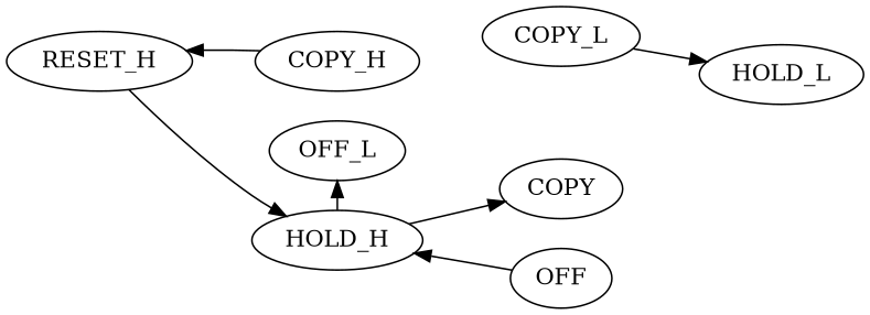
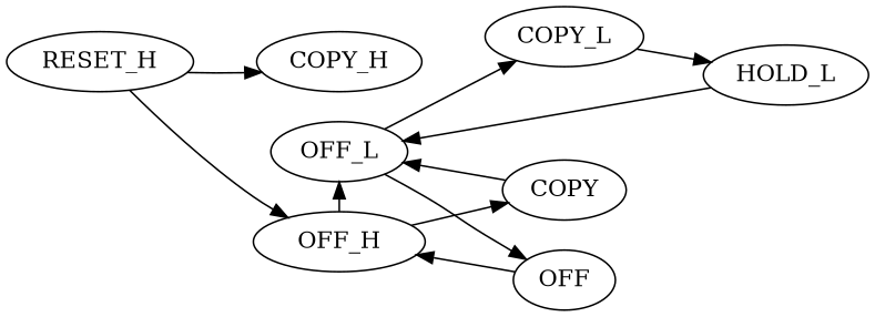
  digraph {
    rankdir=LR
-   OFF_H [label=HOLD_H]
+   OFF_H
    OFF_L
    n3 [label=COPY]
    n4 [label=OFF]
    COPY_L
    n6 [label=RESET_H]
    COPY_H
    HOLD_L
    subgraph sub_1 {
      rank=same
      OFF_H
      OFF_L
    }
    OFF_H -> OFF_L
    OFF_H -> n3
+   OFF_L -> n4
+   OFF_L -> COPY_L
+   n3 -> OFF_L
    n4 -> OFF_H
    COPY_L -> HOLD_L
    n6 -> OFF_H
-   COPY_H -> n6
+   n6 -> COPY_H
+   HOLD_L -> OFF_L
  }
